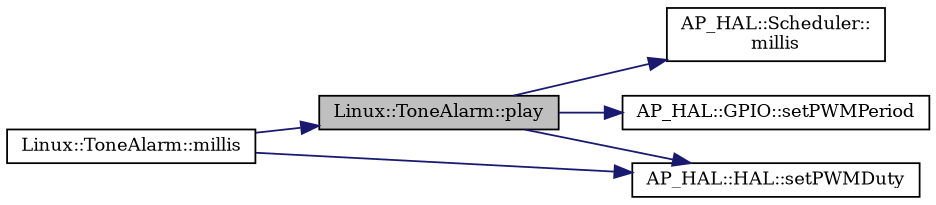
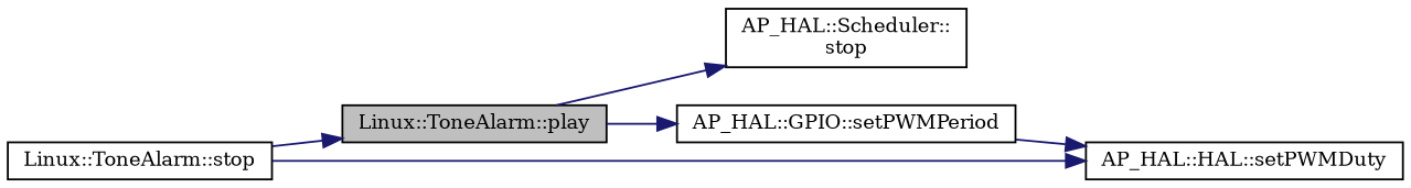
  digraph {
    fontname="DejaVu Serif"
    rankdir=LR
    node [color=black fillcolor=white fontname="DejaVu Serif" fontsize=10 shape=record style=filled]
    edge [color=midnightblue fontname="DejaVu Serif" fontsize=10 labelfontname=Helvetica labelfontsize=10 style=solid]
    n1 [fillcolor=grey75 fontcolor=black height=0.2 label="Linux::ToneAlarm::play" width=0.4]
-   n2 [height=0.2 label="AP_HAL::Scheduler::\lmillis" width=0.4]
+   n2 [height=0.2 label="AP_HAL::Scheduler::\lstop" width=0.4]
    n3 [height=0.2 label="AP_HAL::GPIO::setPWMPeriod" width=0.4]
    n4 [height=0.2 label="AP_HAL::HAL::setPWMDuty" width=0.4]
-   n5 [height=0.2 label="Linux::ToneAlarm::millis" width=0.4]
+   n5 [height=0.2 label="Linux::ToneAlarm::stop" width=0.4]
    n1 -> n2
    n1 -> n3
-   n1 -> n4
+   n3 -> n4
    n5 -> n1
    n5 -> n4
  }
